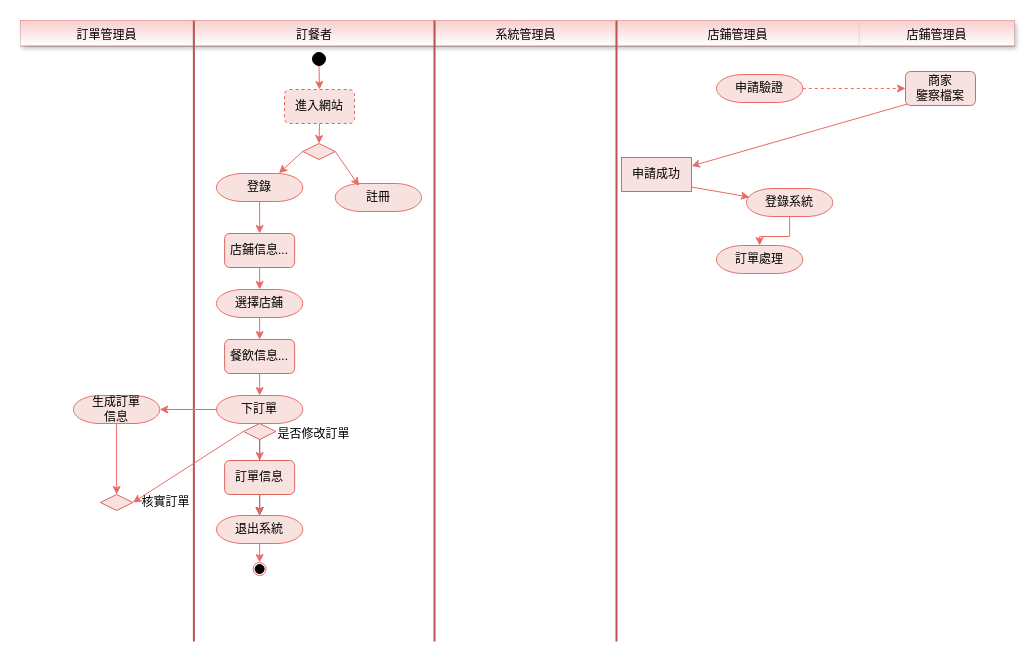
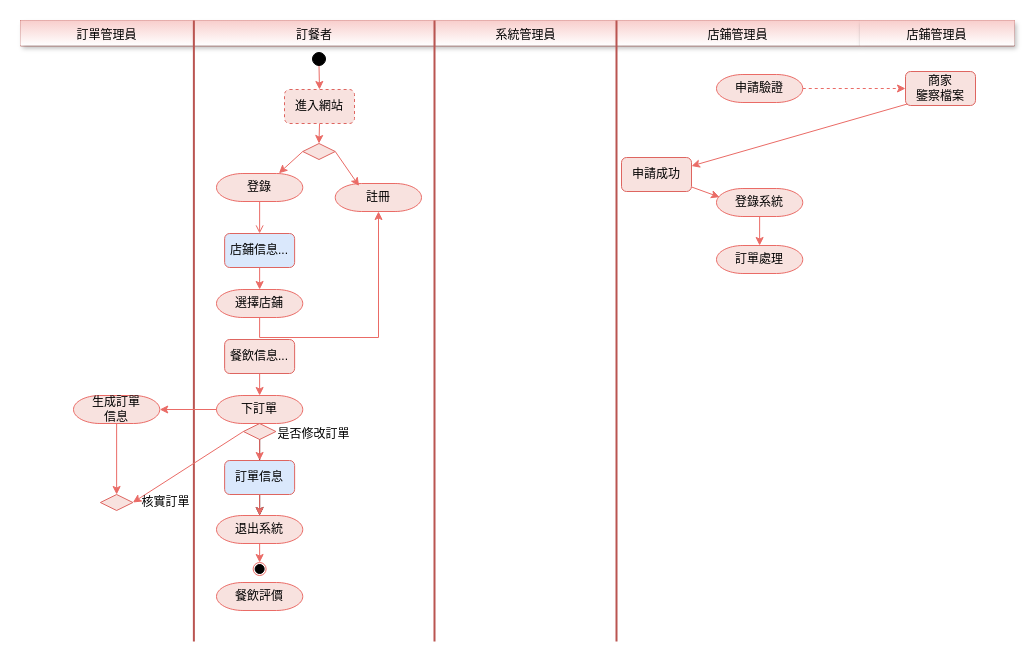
  <mxCell id="0" />
  <mxCell id="1" parent="0" />
  <mxCell id="2" value="" style="shape=table;startSize=0;container=1;collapsible=0;childLayout=tableLayout;fontSize=16;fillColor=#f8cecc;strokeColor=#b85450;gradientColor=#FFFFFF;" vertex="1" parent="1"><mxGeometry x="20" y="20" width="994" height="25.35" as="geometry" /></mxCell>
  <mxCell id="3" value="" style="shape=tableRow;horizontal=0;startSize=0;swimlaneHead=0;swimlaneBody=0;strokeColor=#b85450;top=0;left=0;bottom=0;right=0;collapsible=0;dropTarget=0;fillColor=#f8cecc;points=[[0,0.5],[1,0.5]];portConstraint=eastwest;fontSize=16;gradientColor=#FFFFFF;" vertex="1" parent="2"><mxGeometry width="994" height="25" as="geometry" /></mxCell>
  <mxCell id="4" value="&lt;font style=&quot;font-size: 12px;&quot;&gt;訂單管理員&lt;/font&gt;" style="shape=partialRectangle;html=1;whiteSpace=wrap;connectable=0;strokeColor=#b85450;overflow=hidden;fillColor=#f8cecc;top=0;left=0;bottom=0;right=0;pointerEvents=1;fontSize=16;gradientColor=#FFFFFF;shadow=1;" vertex="1" parent="3"><mxGeometry width="173" height="25" as="geometry"><mxRectangle width="173" height="25" as="alternateBounds" /></mxGeometry></mxCell>
  <mxCell id="5" value="&lt;font style=&quot;font-size: 12px;&quot;&gt;訂餐者&lt;/font&gt;" style="shape=partialRectangle;html=1;whiteSpace=wrap;connectable=0;strokeColor=#b85450;overflow=hidden;fillColor=#f8cecc;top=0;left=0;bottom=0;right=0;pointerEvents=1;fontSize=16;gradientColor=#FFFFFF;shadow=1;" vertex="1" parent="3"><mxGeometry x="173" width="242" height="25" as="geometry"><mxRectangle width="242" height="25" as="alternateBounds" /></mxGeometry></mxCell>
  <mxCell id="6" value="&lt;font style=&quot;font-size: 12px;&quot;&gt;系統管理員&lt;/font&gt;" style="shape=partialRectangle;html=1;whiteSpace=wrap;connectable=0;strokeColor=#b85450;overflow=hidden;fillColor=#f8cecc;top=0;left=0;bottom=0;right=0;pointerEvents=1;fontSize=16;gradientColor=#FFFFFF;shadow=1;" vertex="1" parent="3"><mxGeometry x="415" width="181" height="25" as="geometry"><mxRectangle width="181" height="25" as="alternateBounds" /></mxGeometry></mxCell>
  <mxCell id="7" value="&lt;font style=&quot;font-size: 12px;&quot;&gt;店鋪管理員&lt;/font&gt;" style="shape=partialRectangle;html=1;whiteSpace=wrap;connectable=0;strokeColor=#b85450;overflow=hidden;fillColor=#f8cecc;top=0;left=0;bottom=0;right=0;pointerEvents=1;fontSize=16;gradientColor=#FFFFFF;shadow=1;" vertex="1" parent="3"><mxGeometry x="596" width="243" height="25" as="geometry"><mxRectangle width="243" height="25" as="alternateBounds" /></mxGeometry></mxCell>
  <mxCell id="8" value="&lt;font style=&quot;font-size: 12px;&quot;&gt;店鋪管理員&lt;/font&gt;" style="shape=partialRectangle;html=1;whiteSpace=wrap;connectable=0;strokeColor=#b85450;overflow=hidden;fillColor=#f8cecc;top=0;left=0;bottom=0;right=0;pointerEvents=1;fontSize=16;gradientColor=#FFFFFF;shadow=1;" vertex="1" parent="3"><mxGeometry x="839" width="155" height="25" as="geometry"><mxRectangle width="155" height="25" as="alternateBounds" /></mxGeometry></mxCell>
  <mxCell id="9" value="" style="line;strokeWidth=2;direction=south;html=1;strokeColor=#BA5551;" vertex="1" parent="1"><mxGeometry x="188.38" y="20" width="10" height="621" as="geometry" /></mxCell>
  <mxCell id="10" style="edgeStyle=orthogonalEdgeStyle;rounded=0;orthogonalLoop=1;jettySize=auto;html=1;exitX=0.5;exitY=1;exitDx=0;exitDy=0;entryX=0.5;entryY=0;entryDx=0;entryDy=0;strokeColor=#EA6B66;" edge="1" parent="1" source="11" target="13"><mxGeometry relative="1" as="geometry" /></mxCell>
  <mxCell id="11" value="" style="ellipse;shape=doubleEllipse;whiteSpace=wrap;html=1;aspect=fixed;fillColor=#000000;shadow=0;" vertex="1" parent="1"><mxGeometry x="312" y="52" width="13" height="13" as="geometry" /></mxCell>
  <mxCell id="12" style="edgeStyle=orthogonalEdgeStyle;rounded=0;orthogonalLoop=1;jettySize=auto;html=1;exitX=0.5;exitY=1;exitDx=0;exitDy=0;entryX=0.5;entryY=0;entryDx=0;entryDy=0;strokeColor=#EA6B66;" edge="1" parent="1" source="13" target="14"><mxGeometry relative="1" as="geometry" /></mxCell>
  <mxCell id="13" value="進入網站" style="rounded=1;whiteSpace=wrap;html=1;fillColor=#F8E2DF;strokeColor=#DE6560;dashed=1;" vertex="1" parent="1"><mxGeometry x="284" y="89" width="70" height="34" as="geometry" /></mxCell>
  <mxCell id="14" value="" style="rhombus;whiteSpace=wrap;html=1;fillColor=#F8E2DF;strokeColor=#DE6560;" vertex="1" parent="1"><mxGeometry x="302.25" y="143" width="32.5" height="16" as="geometry" /></mxCell>
- <mxCell id="15" style="edgeStyle=orthogonalEdgeStyle;rounded=0;orthogonalLoop=1;jettySize=auto;html=1;exitX=0.5;exitY=1;exitDx=0;exitDy=0;exitPerimeter=0;entryX=0.5;entryY=0;entryDx=0;entryDy=0;strokeColor=#EA6B66;" edge="1" parent="1" source="16" target="20"><mxGeometry relative="1" as="geometry" /></mxCell>
+ <mxCell id="15" style="edgeStyle=orthogonalEdgeStyle;rounded=0;orthogonalLoop=1;jettySize=auto;html=1;exitX=0.5;exitY=1;exitDx=0;exitDy=0;exitPerimeter=0;entryX=0.5;entryY=0;entryDx=0;entryDy=0;strokeColor=#EA6B66;endArrow=open;" edge="1" parent="1" source="16" target="20"><mxGeometry relative="1" as="geometry" /></mxCell>
  <mxCell id="16" value="登錄" style="strokeWidth=1;html=1;shape=mxgraph.flowchart.terminator;whiteSpace=wrap;strokeColor=#EA6B66;fillColor=#F8E2DF;" vertex="1" parent="1"><mxGeometry x="216" y="173" width="86.25" height="28" as="geometry" /></mxCell>
  <mxCell id="17" value="註冊" style="strokeWidth=1;html=1;shape=mxgraph.flowchart.terminator;whiteSpace=wrap;strokeColor=#EA6B66;fillColor=#F8E2DF;" vertex="1" parent="1"><mxGeometry x="334.75" y="183" width="86.25" height="28" as="geometry" /></mxCell>
  <mxCell id="18" style="rounded=0;orthogonalLoop=1;jettySize=auto;html=1;exitX=1;exitY=0.5;exitDx=0;exitDy=0;entryX=0.276;entryY=0.088;entryDx=0;entryDy=0;entryPerimeter=0;strokeColor=#EA6B66;" edge="1" parent="1" source="14" target="17"><mxGeometry relative="1" as="geometry" /></mxCell>
  <mxCell id="19" style="rounded=0;orthogonalLoop=1;jettySize=auto;html=1;exitX=0;exitY=0.5;exitDx=0;exitDy=0;entryX=0.724;entryY=-0.01;entryDx=0;entryDy=0;entryPerimeter=0;strokeColor=#EA6B66;" edge="1" parent="1" source="14" target="16"><mxGeometry relative="1" as="geometry" /></mxCell>
- <mxCell id="20" value="店鋪信息..." style="rounded=1;whiteSpace=wrap;html=1;fillColor=#F8E2DF;strokeColor=#DE6560;" vertex="1" parent="1"><mxGeometry x="224.13" y="233" width="70" height="34" as="geometry" /></mxCell>
- <mxCell id="21" style="edgeStyle=orthogonalEdgeStyle;rounded=0;orthogonalLoop=1;jettySize=auto;html=1;exitX=0.5;exitY=1;exitDx=0;exitDy=0;exitPerimeter=0;entryX=0.5;entryY=0;entryDx=0;entryDy=0;strokeColor=#EA6B66;" edge="1" parent="1" source="22" target="24"><mxGeometry relative="1" as="geometry" /></mxCell>
+ <mxCell id="20" value="店鋪信息..." style="rounded=1;whiteSpace=wrap;html=1;fillColor=#dae8fc;strokeColor=#DE6560;" vertex="1" parent="1"><mxGeometry x="224.13" y="233" width="70" height="34" as="geometry" /></mxCell>
+ <mxCell id="21" style="edgeStyle=orthogonalEdgeStyle;rounded=0;orthogonalLoop=1;jettySize=auto;html=1;exitX=0.5;exitY=1;exitDx=0;exitDy=0;exitPerimeter=0;strokeColor=#EA6B66;" edge="1" parent="1" source="22" target="17"><mxGeometry relative="1" as="geometry" /></mxCell>
  <mxCell id="22" value="選擇店鋪" style="strokeWidth=1;html=1;shape=mxgraph.flowchart.terminator;whiteSpace=wrap;strokeColor=#EA6B66;fillColor=#F8E2DF;" vertex="1" parent="1"><mxGeometry x="216" y="289" width="86.25" height="28" as="geometry" /></mxCell>
  <mxCell id="23" style="edgeStyle=orthogonalEdgeStyle;rounded=0;orthogonalLoop=1;jettySize=auto;html=1;exitX=0.5;exitY=1;exitDx=0;exitDy=0;entryX=0.5;entryY=0;entryDx=0;entryDy=0;entryPerimeter=0;strokeColor=#EA6B66;" edge="1" parent="1" source="20" target="22"><mxGeometry relative="1" as="geometry" /></mxCell>
  <mxCell id="24" value="餐飲信息..." style="rounded=1;whiteSpace=wrap;html=1;fillColor=#F8E2DF;strokeColor=#DE6560;" vertex="1" parent="1"><mxGeometry x="224.13" y="339" width="70" height="34" as="geometry" /></mxCell>
  <mxCell id="25" value="" style="edgeStyle=orthogonalEdgeStyle;rounded=0;orthogonalLoop=1;jettySize=auto;html=1;" edge="1" parent="1" source="26" target="33"><mxGeometry relative="1" as="geometry" /></mxCell>
  <mxCell id="26" value="下訂單" style="strokeWidth=1;html=1;shape=mxgraph.flowchart.terminator;whiteSpace=wrap;strokeColor=#EA6B66;fillColor=#F8E2DF;" vertex="1" parent="1"><mxGeometry x="216" y="395" width="86.25" height="28" as="geometry" /></mxCell>
  <mxCell id="27" style="edgeStyle=orthogonalEdgeStyle;rounded=0;orthogonalLoop=1;jettySize=auto;html=1;exitX=0.5;exitY=1;exitDx=0;exitDy=0;entryX=0.5;entryY=0;entryDx=0;entryDy=0;entryPerimeter=0;strokeColor=#EA6B66;" edge="1" parent="1" source="24" target="26"><mxGeometry relative="1" as="geometry" /></mxCell>
  <mxCell id="28" style="edgeStyle=orthogonalEdgeStyle;rounded=0;orthogonalLoop=1;jettySize=auto;html=1;exitX=0.5;exitY=1;exitDx=0;exitDy=0;entryX=0.5;entryY=0;entryDx=0;entryDy=0;strokeColor=#EA6B66;" edge="1" parent="1" source="30" target="31"><mxGeometry relative="1" as="geometry" /></mxCell>
  <mxCell id="29" style="rounded=0;orthogonalLoop=1;jettySize=auto;html=1;exitX=0;exitY=0.5;exitDx=0;exitDy=0;entryX=1;entryY=0.5;entryDx=0;entryDy=0;strokeColor=#EA6B66;" edge="1" parent="1" source="30" target="42"><mxGeometry relative="1" as="geometry" /></mxCell>
  <mxCell id="30" value="" style="rhombus;whiteSpace=wrap;html=1;fillColor=#F8E2DF;strokeColor=#DE6560;" vertex="1" parent="1"><mxGeometry x="242.88" y="423" width="32.5" height="16" as="geometry" /></mxCell>
- <mxCell id="31" value="訂單信息" style="rounded=1;whiteSpace=wrap;html=1;fillColor=#F8E2DF;strokeColor=#DE6560;" vertex="1" parent="1"><mxGeometry x="224.13" y="460" width="70" height="34" as="geometry" /></mxCell>
+ <mxCell id="31" value="訂單信息" style="rounded=1;whiteSpace=wrap;html=1;fillColor=#dae8fc;strokeColor=#DE6560;" vertex="1" parent="1"><mxGeometry x="224.13" y="460" width="70" height="34" as="geometry" /></mxCell>
  <mxCell id="32" style="edgeStyle=orthogonalEdgeStyle;rounded=0;orthogonalLoop=1;jettySize=auto;html=1;exitX=0.5;exitY=1;exitDx=0;exitDy=0;exitPerimeter=0;entryX=0.5;entryY=0;entryDx=0;entryDy=0;strokeColor=#EA6B66;" edge="1" parent="1" source="33" target="35"><mxGeometry relative="1" as="geometry" /></mxCell>
  <mxCell id="33" value="退出系統" style="strokeWidth=1;html=1;shape=mxgraph.flowchart.terminator;whiteSpace=wrap;strokeColor=#EA6B66;fillColor=#F8E2DF;" vertex="1" parent="1"><mxGeometry x="216" y="515" width="86.25" height="28" as="geometry" /></mxCell>
  <mxCell id="34" style="edgeStyle=orthogonalEdgeStyle;rounded=0;orthogonalLoop=1;jettySize=auto;html=1;exitX=0.5;exitY=1;exitDx=0;exitDy=0;entryX=0.5;entryY=0;entryDx=0;entryDy=0;entryPerimeter=0;strokeColor=#EA6B66;" edge="1" parent="1" source="31" target="33"><mxGeometry relative="1" as="geometry" /></mxCell>
  <mxCell id="35" value="" style="ellipse;shape=doubleEllipse;whiteSpace=wrap;html=1;aspect=fixed;fillColor=default;shadow=0;strokeColor=#EA6B66;" vertex="1" parent="1"><mxGeometry x="252.63" y="562" width="13" height="13" as="geometry" /></mxCell>
  <mxCell id="36" value="" style="ellipse;shape=doubleEllipse;whiteSpace=wrap;html=1;aspect=fixed;fillColor=#000000;shadow=0;" vertex="1" parent="1"><mxGeometry x="254.64" y="564" width="9" height="9" as="geometry" /></mxCell>
+ <mxCell id="37" value="餐飲評價" style="strokeWidth=1;html=1;shape=mxgraph.flowchart.terminator;whiteSpace=wrap;strokeColor=#EA6B66;fillColor=#F8E2DF;" vertex="1" parent="1"><mxGeometry x="216.01" y="582" width="86.25" height="28" as="geometry" /></mxCell>
  <mxCell id="38" value="是否修改訂單" style="text;html=1;align=center;verticalAlign=middle;resizable=0;points=[];autosize=1;strokeColor=none;fillColor=none;" vertex="1" parent="1"><mxGeometry x="268" y="421" width="90" height="26" as="geometry" /></mxCell>
  <mxCell id="39" style="edgeStyle=orthogonalEdgeStyle;rounded=0;orthogonalLoop=1;jettySize=auto;html=1;exitX=0.5;exitY=1;exitDx=0;exitDy=0;exitPerimeter=0;entryX=0.5;entryY=0;entryDx=0;entryDy=0;strokeColor=#EA6B66;" edge="1" parent="1" source="40" target="42"><mxGeometry relative="1" as="geometry" /></mxCell>
  <mxCell id="40" value="生成訂單&lt;br&gt;信息" style="strokeWidth=1;html=1;shape=mxgraph.flowchart.terminator;whiteSpace=wrap;strokeColor=#EA6B66;fillColor=#F8E2DF;" vertex="1" parent="1"><mxGeometry x="73" y="395" width="86.25" height="28" as="geometry" /></mxCell>
  <mxCell id="41" style="edgeStyle=orthogonalEdgeStyle;rounded=0;orthogonalLoop=1;jettySize=auto;html=1;exitX=0;exitY=0.5;exitDx=0;exitDy=0;exitPerimeter=0;entryX=1;entryY=0.5;entryDx=0;entryDy=0;entryPerimeter=0;strokeColor=#EA6B66;" edge="1" parent="1" source="26" target="40"><mxGeometry relative="1" as="geometry" /></mxCell>
  <mxCell id="42" value="" style="rhombus;whiteSpace=wrap;html=1;fillColor=#F8E2DF;strokeColor=#DE6560;" vertex="1" parent="1"><mxGeometry x="99.88" y="494" width="32.5" height="16" as="geometry" /></mxCell>
  <mxCell id="43" value="核實訂單" style="text;html=1;align=center;verticalAlign=middle;resizable=0;points=[];autosize=1;strokeColor=none;fillColor=none;" vertex="1" parent="1"><mxGeometry x="132.38" y="489" width="66" height="26" as="geometry" /></mxCell>
  <mxCell id="44" value="" style="line;strokeWidth=2;direction=south;html=1;strokeColor=#BA5551;" vertex="1" parent="1"><mxGeometry x="429" y="20" width="10" height="621" as="geometry" /></mxCell>
  <mxCell id="45" value="" style="line;strokeWidth=2;direction=south;html=1;strokeColor=#BA5551;" vertex="1" parent="1"><mxGeometry x="611" y="20" width="10" height="621" as="geometry" /></mxCell>
  <mxCell id="46" style="edgeStyle=orthogonalEdgeStyle;rounded=0;orthogonalLoop=1;jettySize=auto;html=1;exitX=1;exitY=0.5;exitDx=0;exitDy=0;exitPerimeter=0;entryX=0;entryY=0.5;entryDx=0;entryDy=0;strokeColor=#EA6B66;dashed=1;" edge="1" parent="1" source="47" target="54"><mxGeometry relative="1" as="geometry" /></mxCell>
  <mxCell id="47" value="申請驗證" style="strokeWidth=1;html=1;shape=mxgraph.flowchart.terminator;whiteSpace=wrap;strokeColor=#EA6B66;fillColor=#F8E2DF;" vertex="1" parent="1"><mxGeometry x="716" y="74" width="86.25" height="28" as="geometry" /></mxCell>
- <mxCell id="48" value="登錄系統" style="strokeWidth=1;html=1;shape=mxgraph.flowchart.terminator;whiteSpace=wrap;strokeColor=#EA6B66;fillColor=#F8E2DF;" vertex="1" parent="1"><mxGeometry x="746" y="188" width="86.25" height="28" as="geometry" /></mxCell>
+ <mxCell id="48" value="登錄系統" style="strokeWidth=1;html=1;shape=mxgraph.flowchart.terminator;whiteSpace=wrap;strokeColor=#EA6B66;fillColor=#F8E2DF;" vertex="1" parent="1"><mxGeometry x="716" y="188" width="86.25" height="28" as="geometry" /></mxCell>
  <mxCell id="49" value="訂單處理" style="strokeWidth=1;html=1;shape=mxgraph.flowchart.terminator;whiteSpace=wrap;strokeColor=#EA6B66;fillColor=#F8E2DF;" vertex="1" parent="1"><mxGeometry x="716" y="245" width="86.25" height="28" as="geometry" /></mxCell>
  <mxCell id="50" style="edgeStyle=orthogonalEdgeStyle;rounded=0;orthogonalLoop=1;jettySize=auto;html=1;exitX=0.5;exitY=1;exitDx=0;exitDy=0;exitPerimeter=0;entryX=0.5;entryY=0;entryDx=0;entryDy=0;entryPerimeter=0;strokeColor=#EA6B66;" edge="1" parent="1" source="48" target="49"><mxGeometry relative="1" as="geometry" /></mxCell>
- <mxCell id="51" value="申請成功" style="whiteSpace=wrap;html=1;fillColor=#F8E2DF;strokeColor=#DE6560;rounded=0;" vertex="1" parent="1"><mxGeometry x="621" y="157" width="70" height="34" as="geometry" /></mxCell>
+ <mxCell id="51" value="申請成功" style="rounded=1;whiteSpace=wrap;html=1;fillColor=#F8E2DF;strokeColor=#DE6560;" vertex="1" parent="1"><mxGeometry x="621" y="157" width="70" height="34" as="geometry" /></mxCell>
  <mxCell id="52" style="rounded=0;orthogonalLoop=1;jettySize=auto;html=1;exitX=1.006;exitY=0.871;exitDx=0;exitDy=0;entryX=0.035;entryY=0.307;entryDx=0;entryDy=0;entryPerimeter=0;exitPerimeter=0;strokeColor=#EA6B66;" edge="1" parent="1" source="51" target="48"><mxGeometry relative="1" as="geometry" /></mxCell>
  <mxCell id="53" style="rounded=0;orthogonalLoop=1;jettySize=auto;html=1;exitX=0.051;exitY=0.941;exitDx=0;exitDy=0;entryX=1;entryY=0.25;entryDx=0;entryDy=0;strokeColor=#EA6B66;exitPerimeter=0;" edge="1" parent="1" source="54" target="51"><mxGeometry relative="1" as="geometry" /></mxCell>
  <mxCell id="54" value="商家&lt;br&gt;鑒察檔案" style="rounded=1;whiteSpace=wrap;html=1;fillColor=#F8E2DF;strokeColor=#DE6560;" vertex="1" parent="1"><mxGeometry x="905" y="71" width="70" height="34" as="geometry" /></mxCell>
